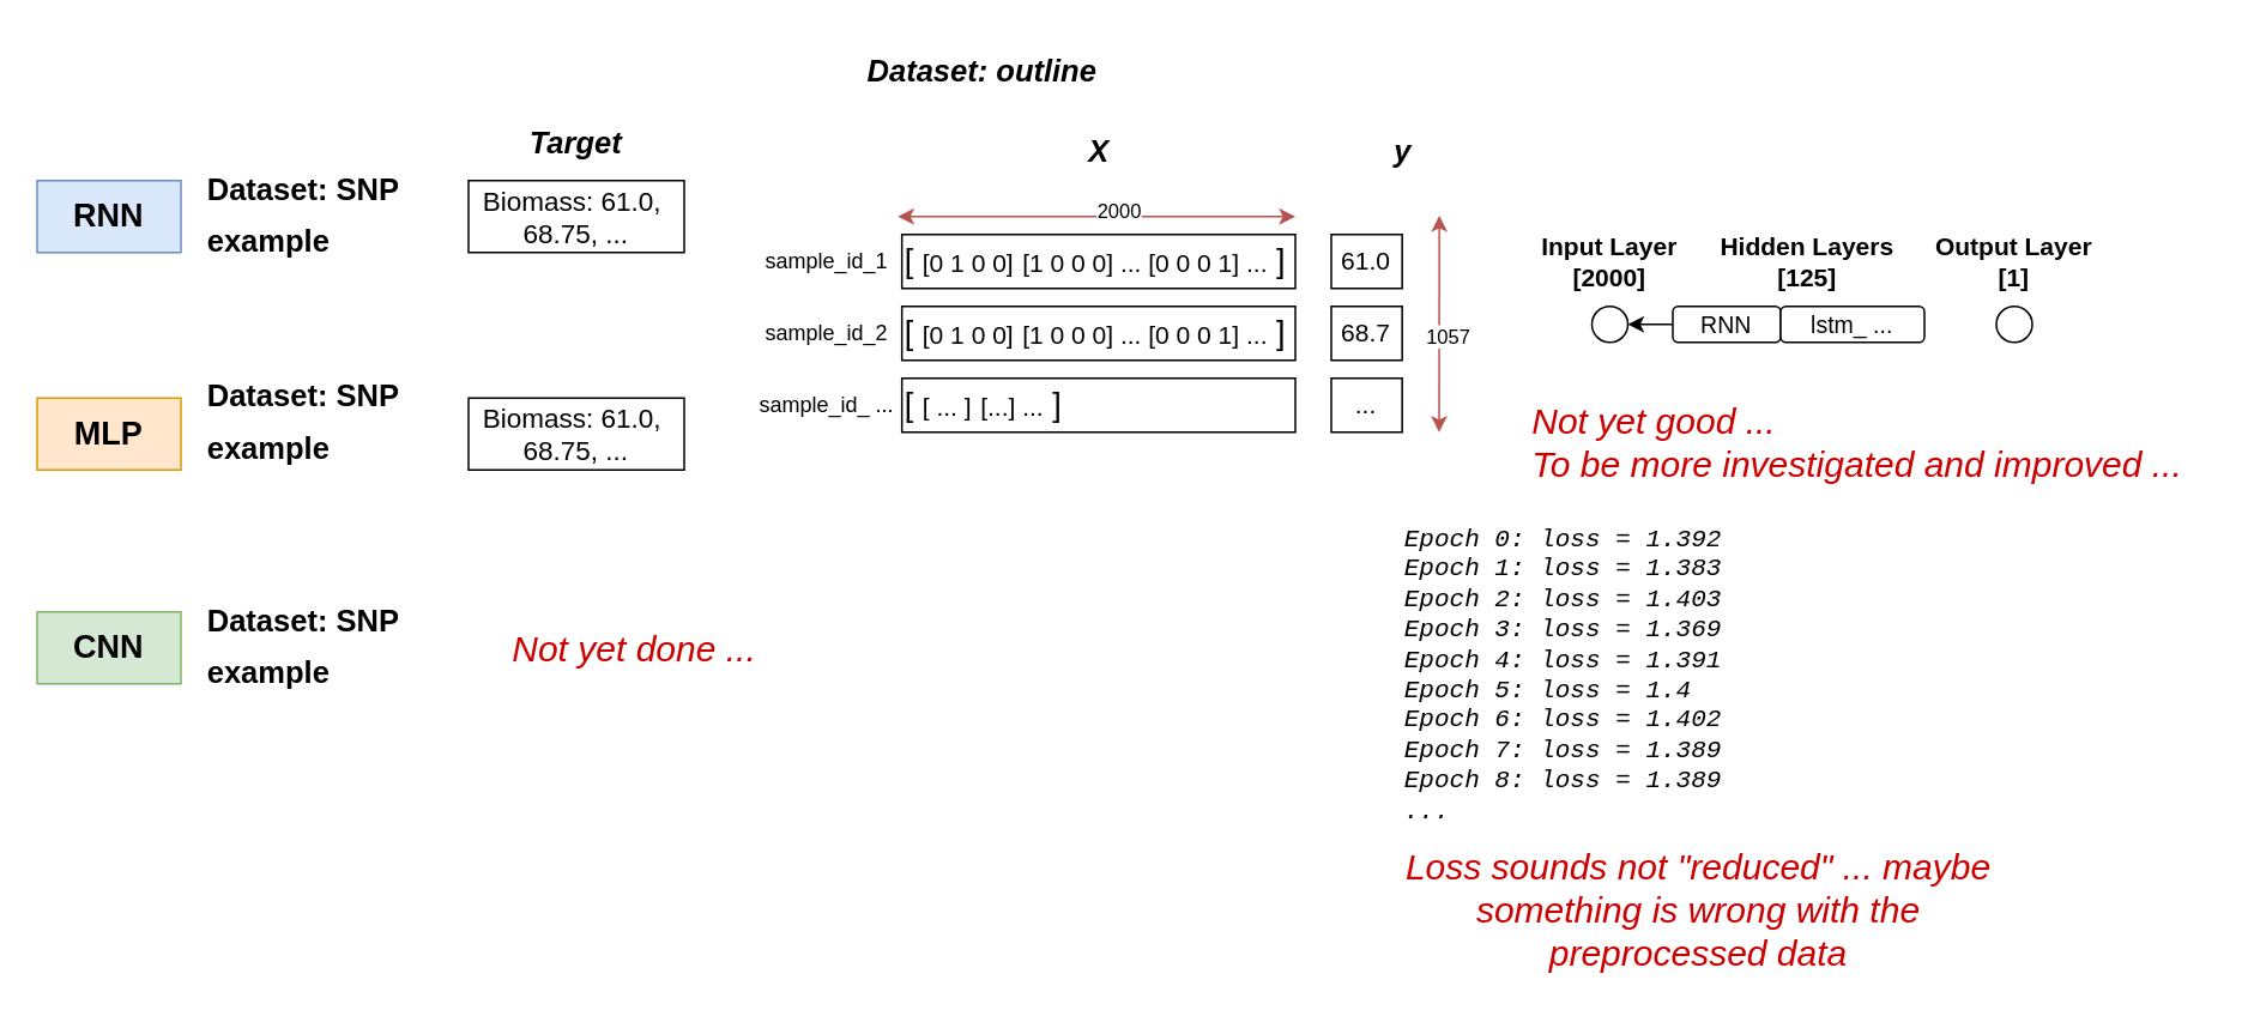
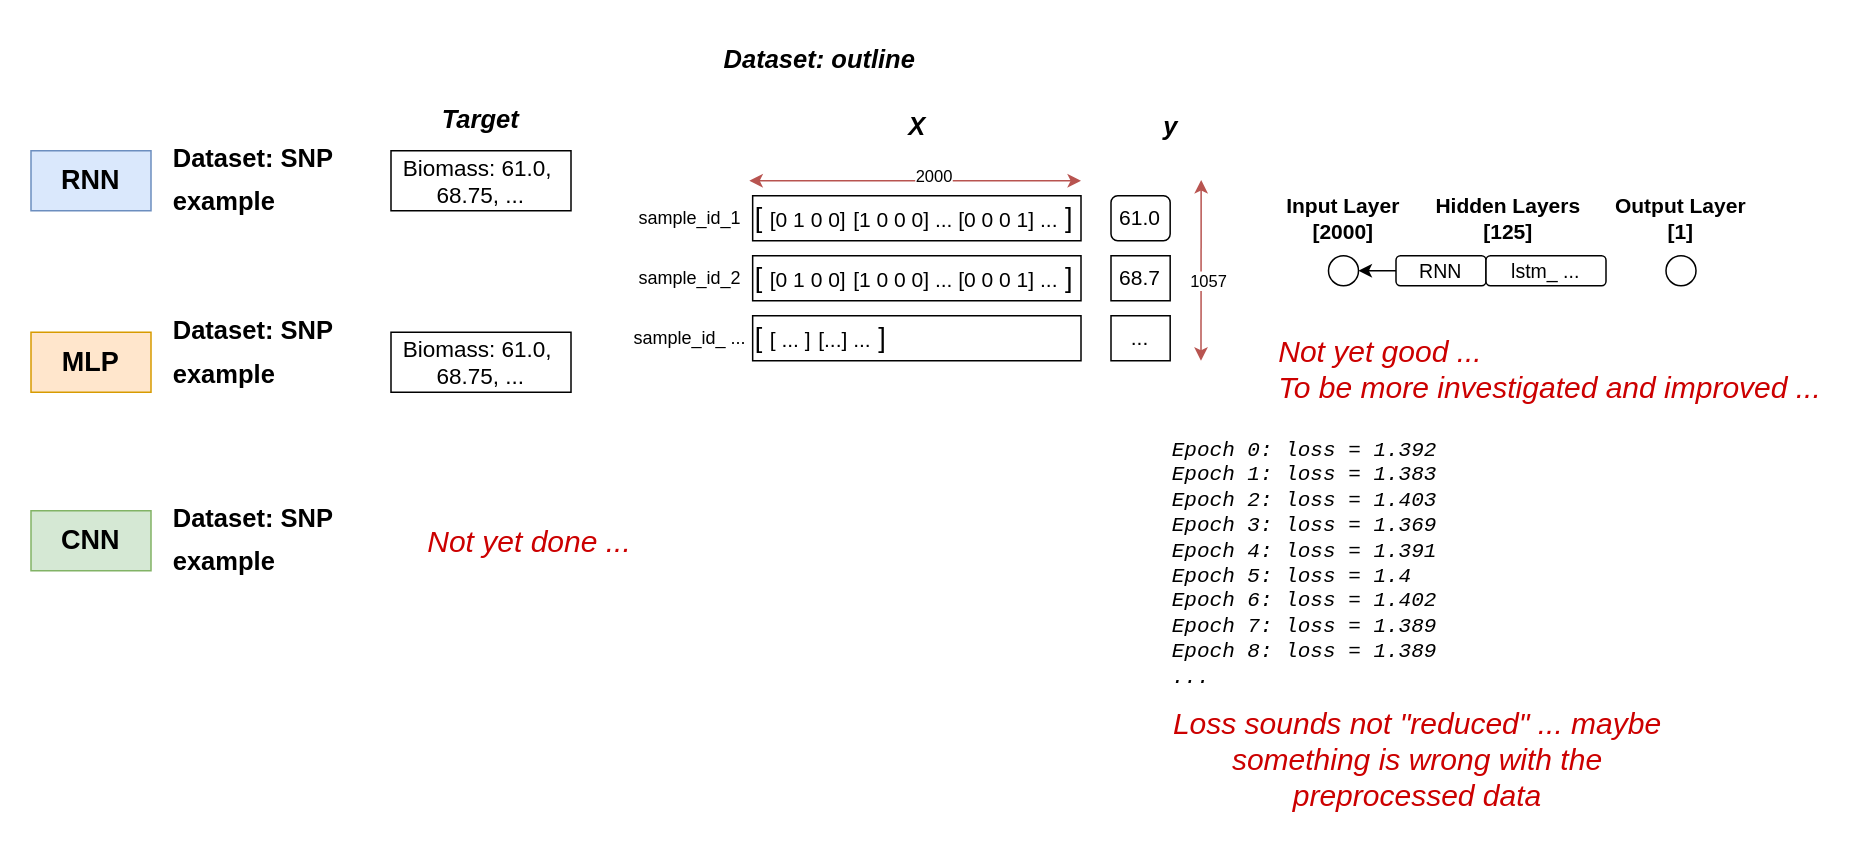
  <mxCell id="0" />
  <mxCell id="1" parent="0" />
  <mxCell id="2" value="RNN" style="rounded=0;whiteSpace=wrap;html=1;fontSize=18;fontStyle=1;fillColor=#dae8fc;strokeColor=#6c8ebf;" parent="1" vertex="1"><mxGeometry x="20" y="100" width="80" height="40" as="geometry" /></mxCell>
  <mxCell id="3" value="MLP" style="rounded=0;whiteSpace=wrap;html=1;fontSize=18;fontStyle=1;fillColor=#ffe6cc;strokeColor=#d79b00;" parent="1" vertex="1"><mxGeometry x="20" y="221" width="80" height="40" as="geometry" /></mxCell>
  <mxCell id="4" value="&lt;h1&gt;&lt;font style=&quot;font-size: 17px;&quot;&gt;Dataset: SNP example&lt;/font&gt;&lt;/h1&gt;" style="text;html=1;strokeColor=none;fillColor=none;spacing=5;spacingTop=-20;whiteSpace=wrap;overflow=hidden;rounded=0;verticalAlign=middle;" parent="1" vertex="1"><mxGeometry x="110" y="87.5" width="120" height="65" as="geometry" /></mxCell>
  <mxCell id="5" value="Target" style="text;html=1;strokeColor=none;fillColor=none;align=center;verticalAlign=middle;whiteSpace=wrap;rounded=0;fontSize=17;fontStyle=3" parent="1" vertex="1"><mxGeometry x="280" y="60" width="80" height="40" as="geometry" /></mxCell>
  <mxCell id="6" value="Biomass:&amp;nbsp;61.0,&amp;nbsp;&lt;br&gt;68.75, ..." style="rounded=0;whiteSpace=wrap;html=1;fontSize=15;" parent="1" vertex="1"><mxGeometry x="260" y="100" width="120" height="40" as="geometry" /></mxCell>
  <mxCell id="7" value="Input Layer&lt;br&gt;[2000]" style="text;html=1;strokeColor=none;fillColor=none;align=center;verticalAlign=middle;whiteSpace=wrap;rounded=0;fontStyle=1;fontSize=14;" parent="1" vertex="1"><mxGeometry x="850" y="130" width="90" height="30" as="geometry" /></mxCell>
  <mxCell id="8" value="Hidden Layers&lt;br&gt;[125]" style="text;html=1;strokeColor=none;fillColor=none;align=center;verticalAlign=middle;whiteSpace=wrap;rounded=0;fontStyle=1;fontSize=14;" parent="1" vertex="1"><mxGeometry x="950" y="130" width="110" height="30" as="geometry" /></mxCell>
  <mxCell id="9" value="Output Layer&lt;br&gt;[1]" style="text;html=1;strokeColor=none;fillColor=none;align=center;verticalAlign=middle;whiteSpace=wrap;rounded=0;fontStyle=1;fontSize=14;" parent="1" vertex="1"><mxGeometry x="1075" y="130" width="90" height="30" as="geometry" /></mxCell>
  <mxCell id="10" value="" style="ellipse;whiteSpace=wrap;html=1;aspect=fixed;" parent="1" vertex="1"><mxGeometry x="885" y="170" width="20" height="20" as="geometry" /></mxCell>
  <mxCell id="11" value="" style="edgeStyle=orthogonalEdgeStyle;rounded=0;orthogonalLoop=1;jettySize=auto;html=1;" parent="1" source="12" target="10" edge="1"><mxGeometry relative="1" as="geometry" /></mxCell>
  <mxCell id="12" value="&lt;font style=&quot;font-size: 13px;&quot;&gt;RNN&lt;/font&gt;" style="rounded=1;whiteSpace=wrap;html=1;" parent="1" vertex="1"><mxGeometry x="930" y="170" width="60" height="20" as="geometry" /></mxCell>
  <mxCell id="13" value="&lt;font style=&quot;font-size: 13px;&quot;&gt;lstm_ ...&lt;/font&gt;" style="rounded=1;whiteSpace=wrap;html=1;fontSize=12;" parent="1" vertex="1"><mxGeometry x="990" y="170" width="80" height="20" as="geometry" /></mxCell>
  <mxCell id="14" value="" style="ellipse;whiteSpace=wrap;html=1;aspect=fixed;" parent="1" vertex="1"><mxGeometry x="1110" y="170" width="20" height="20" as="geometry" /></mxCell>
  <mxCell id="15" value="Biomass:&amp;nbsp;61.0,&amp;nbsp;&lt;br&gt;68.75, ..." style="rounded=0;whiteSpace=wrap;html=1;fontSize=15;" vertex="1" parent="1"><mxGeometry x="260" y="221" width="120" height="40" as="geometry" /></mxCell>
  <mxCell id="16" value="&lt;h1&gt;&lt;font style=&quot;font-size: 17px;&quot;&gt;Dataset: SNP example&lt;/font&gt;&lt;/h1&gt;" style="text;html=1;strokeColor=none;fillColor=none;spacing=5;spacingTop=-20;whiteSpace=wrap;overflow=hidden;rounded=0;verticalAlign=middle;" vertex="1" parent="1"><mxGeometry x="110" y="202.5" width="120" height="65" as="geometry" /></mxCell>
  <mxCell id="17" value="CNN" style="rounded=0;whiteSpace=wrap;html=1;fontSize=18;fontStyle=1;fillColor=#d5e8d4;strokeColor=#82b366;" vertex="1" parent="1"><mxGeometry x="20" y="340" width="80" height="40" as="geometry" /></mxCell>
  <mxCell id="18" value="&lt;h1&gt;&lt;font style=&quot;font-size: 17px;&quot;&gt;Dataset: SNP example&lt;/font&gt;&lt;/h1&gt;" style="text;html=1;strokeColor=none;fillColor=none;spacing=5;spacingTop=-20;whiteSpace=wrap;overflow=hidden;rounded=0;verticalAlign=middle;" vertex="1" parent="1"><mxGeometry x="110" y="327.5" width="120" height="65" as="geometry" /></mxCell>
  <mxCell id="19" value="Dataset: outline" style="text;html=1;strokeColor=none;fillColor=none;align=center;verticalAlign=middle;whiteSpace=wrap;rounded=0;fontSize=17;fontStyle=3" vertex="1" parent="1"><mxGeometry x="461.11" y="20" width="170" height="40" as="geometry" /></mxCell>
  <mxCell id="20" value="&lt;font style=&quot;font-size: 18px;&quot;&gt;[ &lt;/font&gt;&lt;font style=&quot;font-size: 14px;&quot;&gt;[0 1 0 0]&lt;/font&gt;&lt;font style=&quot;font-size: 18px;&quot;&gt; &lt;/font&gt;&lt;font style=&quot;font-size: 14px;&quot;&gt;[1 0 0 0] ... [0 0 0 1] ...&lt;/font&gt;&lt;font style=&quot;font-size: 18px;&quot;&gt; ]&lt;/font&gt;" style="rounded=0;whiteSpace=wrap;html=1;align=left;" vertex="1" parent="1"><mxGeometry x="501.11" y="130" width="218.89" height="30" as="geometry" /></mxCell>
  <mxCell id="21" value="sample_id_1" style="text;html=1;strokeColor=none;fillColor=none;align=center;verticalAlign=middle;whiteSpace=wrap;rounded=0;" vertex="1" parent="1"><mxGeometry x="420" y="130" width="78.89" height="30" as="geometry" /></mxCell>
  <mxCell id="22" value="&lt;font style=&quot;font-size: 18px;&quot;&gt;[ &lt;/font&gt;&lt;font style=&quot;font-size: 14px;&quot;&gt;[0 1 0 0]&lt;/font&gt;&lt;font style=&quot;font-size: 18px;&quot;&gt; &lt;/font&gt;&lt;font style=&quot;font-size: 14px;&quot;&gt;[1 0 0 0] ... [0 0 0 1] ...&lt;/font&gt;&lt;font style=&quot;font-size: 18px;&quot;&gt; ]&lt;/font&gt;" style="rounded=0;whiteSpace=wrap;html=1;align=left;" vertex="1" parent="1"><mxGeometry x="501.11" y="170" width="218.89" height="30" as="geometry" /></mxCell>
  <mxCell id="23" value="sample_id_2" style="text;html=1;strokeColor=none;fillColor=none;align=center;verticalAlign=middle;whiteSpace=wrap;rounded=0;" vertex="1" parent="1"><mxGeometry x="420" y="170" width="78.89" height="30" as="geometry" /></mxCell>
  <mxCell id="24" value="&lt;font style=&quot;font-size: 18px;&quot;&gt;[ &lt;/font&gt;&lt;font style=&quot;font-size: 14px;&quot;&gt;[ ... ]&lt;/font&gt;&lt;font style=&quot;font-size: 18px;&quot;&gt; &lt;/font&gt;&lt;font style=&quot;font-size: 14px;&quot;&gt;[...] ...&lt;/font&gt;&lt;font style=&quot;font-size: 18px;&quot;&gt; ]&lt;/font&gt;" style="rounded=0;whiteSpace=wrap;html=1;align=left;" vertex="1" parent="1"><mxGeometry x="501.11" y="210" width="218.89" height="30" as="geometry" /></mxCell>
  <mxCell id="25" value="sample_id_ ..." style="text;html=1;strokeColor=none;fillColor=none;align=center;verticalAlign=middle;whiteSpace=wrap;rounded=0;" vertex="1" parent="1"><mxGeometry x="420" y="210" width="78.89" height="30" as="geometry" /></mxCell>
  <mxCell id="26" value="X" style="text;html=1;strokeColor=none;fillColor=none;align=center;verticalAlign=middle;whiteSpace=wrap;rounded=0;fontSize=17;fontStyle=3" vertex="1" parent="1"><mxGeometry x="570.55" y="70" width="80" height="30" as="geometry" /></mxCell>
  <mxCell id="27" value="y" style="text;html=1;strokeColor=none;fillColor=none;align=center;verticalAlign=middle;whiteSpace=wrap;rounded=0;fontSize=17;fontStyle=3" vertex="1" parent="1"><mxGeometry x="760" y="70" width="40" height="30" as="geometry" /></mxCell>
- <mxCell id="28" value="&lt;font style=&quot;font-size: 14px;&quot;&gt;61.0&lt;/font&gt;" style="rounded=0;whiteSpace=wrap;html=1;align=center;" vertex="1" parent="1"><mxGeometry x="740" y="130" width="39.45" height="30" as="geometry" /></mxCell>
+ <mxCell id="28" value="&lt;font style=&quot;font-size: 14px;&quot;&gt;61.0&lt;/font&gt;" style="whiteSpace=wrap;html=1;align=center;rounded=1;" vertex="1" parent="1"><mxGeometry x="740" y="130" width="39.45" height="30" as="geometry" /></mxCell>
  <mxCell id="29" value="&lt;font style=&quot;font-size: 14px;&quot;&gt;68.7&lt;/font&gt;" style="rounded=0;whiteSpace=wrap;html=1;align=center;" vertex="1" parent="1"><mxGeometry x="740" y="170" width="39.45" height="30" as="geometry" /></mxCell>
  <mxCell id="30" value="&lt;font style=&quot;font-size: 14px;&quot;&gt;...&lt;/font&gt;" style="rounded=0;whiteSpace=wrap;html=1;align=center;" vertex="1" parent="1"><mxGeometry x="740" y="210" width="39.45" height="30" as="geometry" /></mxCell>
  <mxCell id="31" value="" style="endArrow=classic;startArrow=classic;html=1;rounded=0;fillColor=#f8cecc;strokeColor=#b85450;" edge="1" parent="1"><mxGeometry width="50" height="50" relative="1" as="geometry"><mxPoint x="498.89" y="120" as="sourcePoint" /><mxPoint x="720" y="120" as="targetPoint" /></mxGeometry></mxCell>
  <mxCell id="32" value="2000" style="edgeLabel;html=1;align=center;verticalAlign=middle;resizable=0;points=[];" vertex="1" connectable="0" parent="31"><mxGeometry x="0.114" y="4" relative="1" as="geometry"><mxPoint as="offset" /></mxGeometry></mxCell>
  <mxCell id="33" value="" style="endArrow=classic;startArrow=classic;html=1;rounded=0;fillColor=#f8cecc;strokeColor=#b85450;" edge="1" parent="1"><mxGeometry width="50" height="50" relative="1" as="geometry"><mxPoint x="800.11" y="119.5" as="sourcePoint" /><mxPoint x="800" y="240" as="targetPoint" /></mxGeometry></mxCell>
  <mxCell id="34" value="1057" style="edgeLabel;html=1;align=center;verticalAlign=middle;resizable=0;points=[];" vertex="1" connectable="0" parent="33"><mxGeometry x="0.114" y="4" relative="1" as="geometry"><mxPoint as="offset" /></mxGeometry></mxCell>
  <mxCell id="35" value="&lt;i style=&quot;font-size: 20px;&quot;&gt;&lt;font style=&quot;font-size: 20px;&quot;&gt;Not yet good ...&lt;br&gt;To be more investigated and improved ...&lt;br&gt;&lt;/font&gt;&lt;/i&gt;" style="text;html=1;strokeColor=none;fillColor=none;align=left;verticalAlign=middle;whiteSpace=wrap;rounded=0;fontSize=20;fontColor=#CC0000;" vertex="1" parent="1"><mxGeometry x="850" y="210" width="375" height="70" as="geometry" /></mxCell>
  <mxCell id="36" value="&lt;i style=&quot;font-size: 20px;&quot;&gt;&lt;font style=&quot;font-size: 20px;&quot;&gt;Not yet done ...&lt;/font&gt;&lt;/i&gt;" style="text;html=1;strokeColor=none;fillColor=none;align=center;verticalAlign=middle;whiteSpace=wrap;rounded=0;fontSize=20;fontColor=#CC0000;" vertex="1" parent="1"><mxGeometry x="260" y="340" width="185" height="40" as="geometry" /></mxCell>
  <mxCell id="37" value="&lt;div style=&quot;font-size: 14px;&quot;&gt;&lt;font style=&quot;font-size: 14px;&quot;&gt;Epoch 0: loss = 1.392&lt;/font&gt;&lt;/div&gt;&lt;div style=&quot;font-size: 14px;&quot;&gt;&lt;font style=&quot;font-size: 14px;&quot;&gt;Epoch 1: loss = 1.383&lt;/font&gt;&lt;/div&gt;&lt;div style=&quot;font-size: 14px;&quot;&gt;&lt;font style=&quot;font-size: 14px;&quot;&gt;Epoch 2: loss = 1.403&lt;/font&gt;&lt;/div&gt;&lt;div style=&quot;font-size: 14px;&quot;&gt;&lt;font style=&quot;font-size: 14px;&quot;&gt;Epoch 3: loss = 1.369&lt;/font&gt;&lt;/div&gt;&lt;div style=&quot;font-size: 14px;&quot;&gt;&lt;font style=&quot;font-size: 14px;&quot;&gt;Epoch 4: loss = 1.391&lt;/font&gt;&lt;/div&gt;&lt;div style=&quot;font-size: 14px;&quot;&gt;&lt;font style=&quot;font-size: 14px;&quot;&gt;Epoch 5: loss = 1.4&lt;/font&gt;&lt;/div&gt;&lt;div style=&quot;font-size: 14px;&quot;&gt;&lt;font style=&quot;font-size: 14px;&quot;&gt;Epoch 6: loss = 1.402&lt;/font&gt;&lt;/div&gt;&lt;div style=&quot;font-size: 14px;&quot;&gt;&lt;font style=&quot;font-size: 14px;&quot;&gt;Epoch 7: loss = 1.389&lt;/font&gt;&lt;/div&gt;&lt;div style=&quot;font-size: 14px;&quot;&gt;&lt;font style=&quot;font-size: 14px;&quot;&gt;Epoch 8: loss = 1.389&lt;/font&gt;&lt;/div&gt;&lt;div style=&quot;font-size: 14px;&quot;&gt;&lt;font style=&quot;font-size: 14px;&quot;&gt;...&lt;/font&gt;&lt;/div&gt;" style="text;html=1;strokeColor=none;fillColor=none;align=left;verticalAlign=middle;whiteSpace=wrap;rounded=0;fontStyle=2;fontFamily=Courier New;" vertex="1" parent="1"><mxGeometry x="779.45" y="280" width="330.55" height="190" as="geometry" /></mxCell>
  <mxCell id="38" value="&lt;i&gt;Loss sounds not &quot;reduced&quot; ... maybe something is wrong with the preprocessed data&lt;/i&gt;" style="text;html=1;strokeColor=none;fillColor=none;align=center;verticalAlign=middle;whiteSpace=wrap;rounded=0;fontSize=20;fontColor=#CC0000;" vertex="1" parent="1"><mxGeometry x="779.45" y="470" width="330.55" height="70" as="geometry" /></mxCell>
